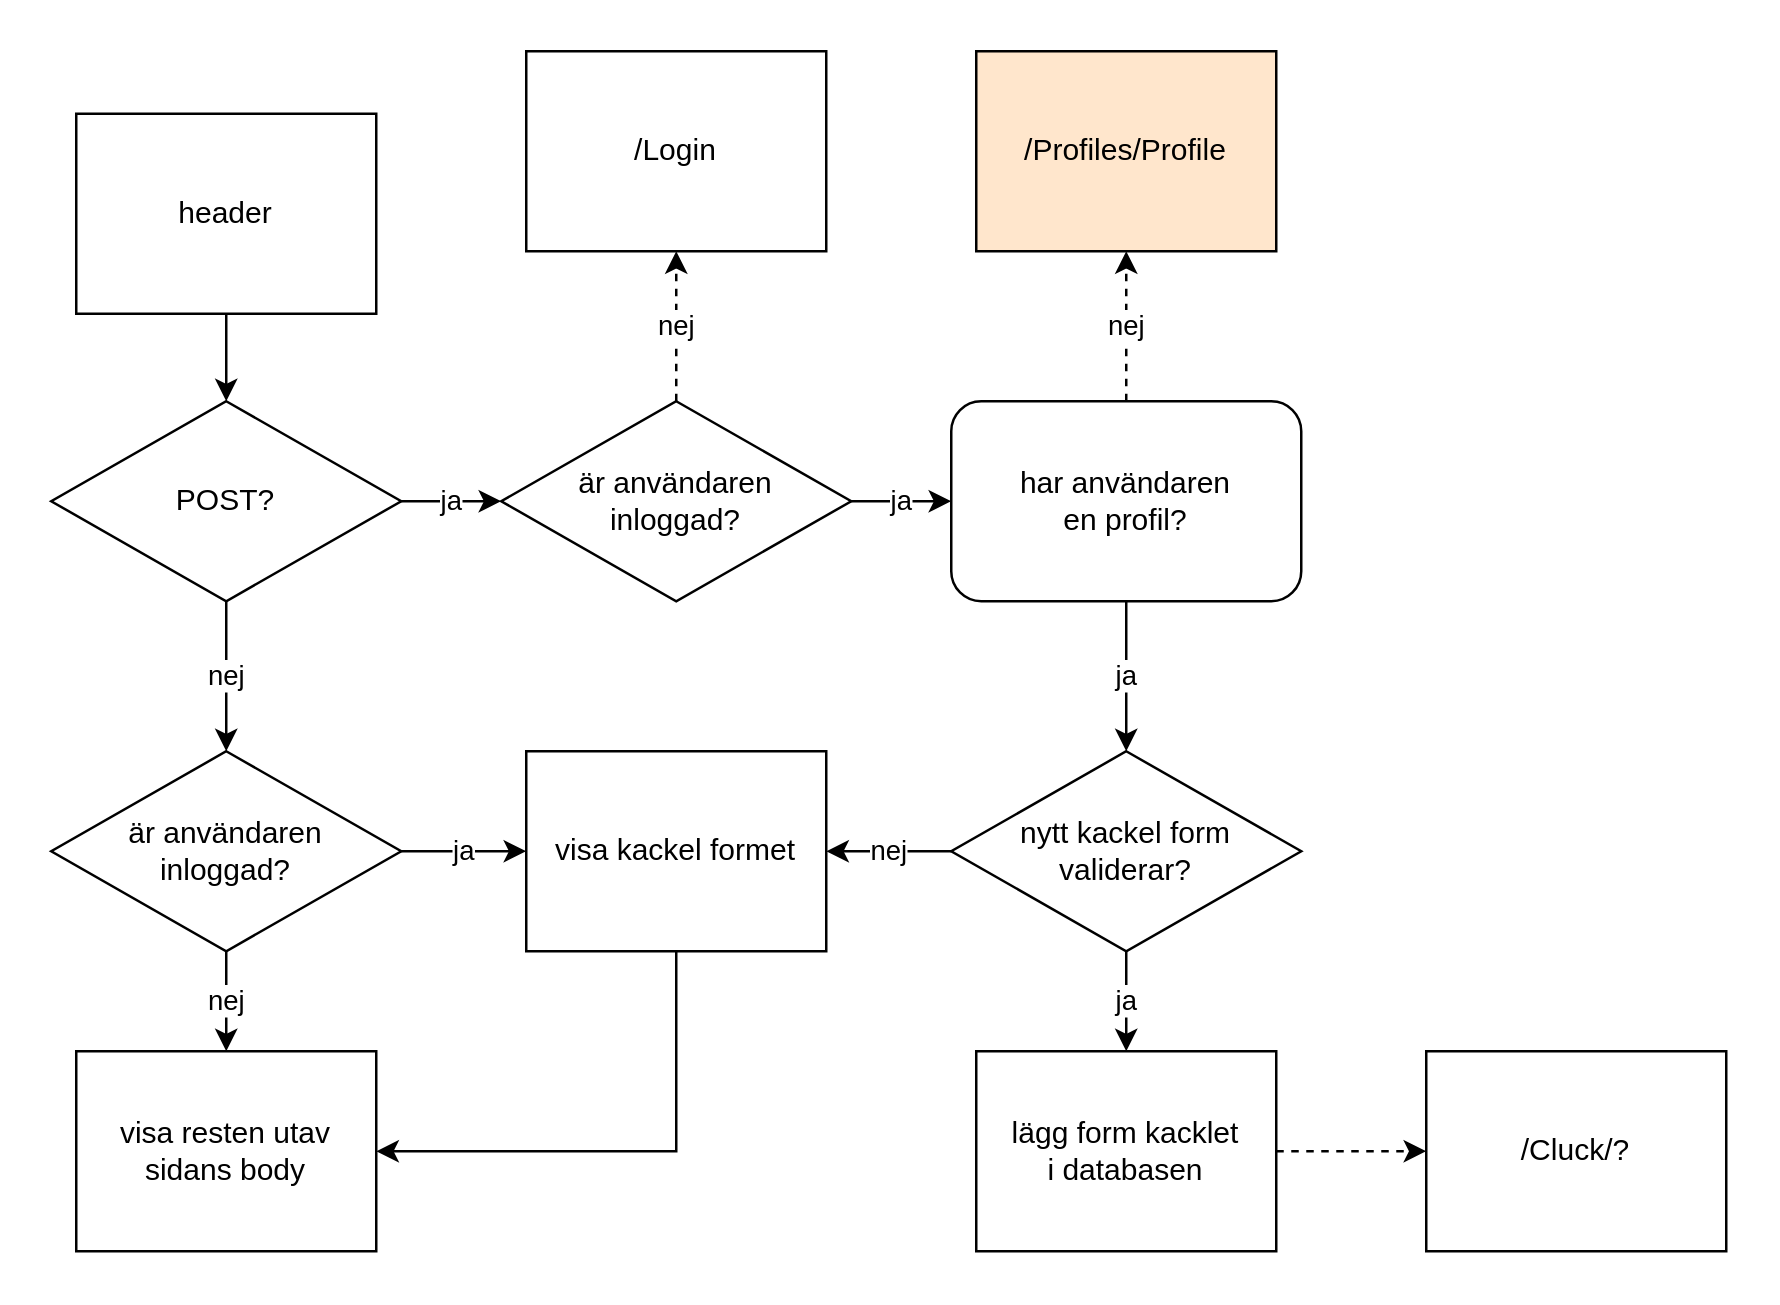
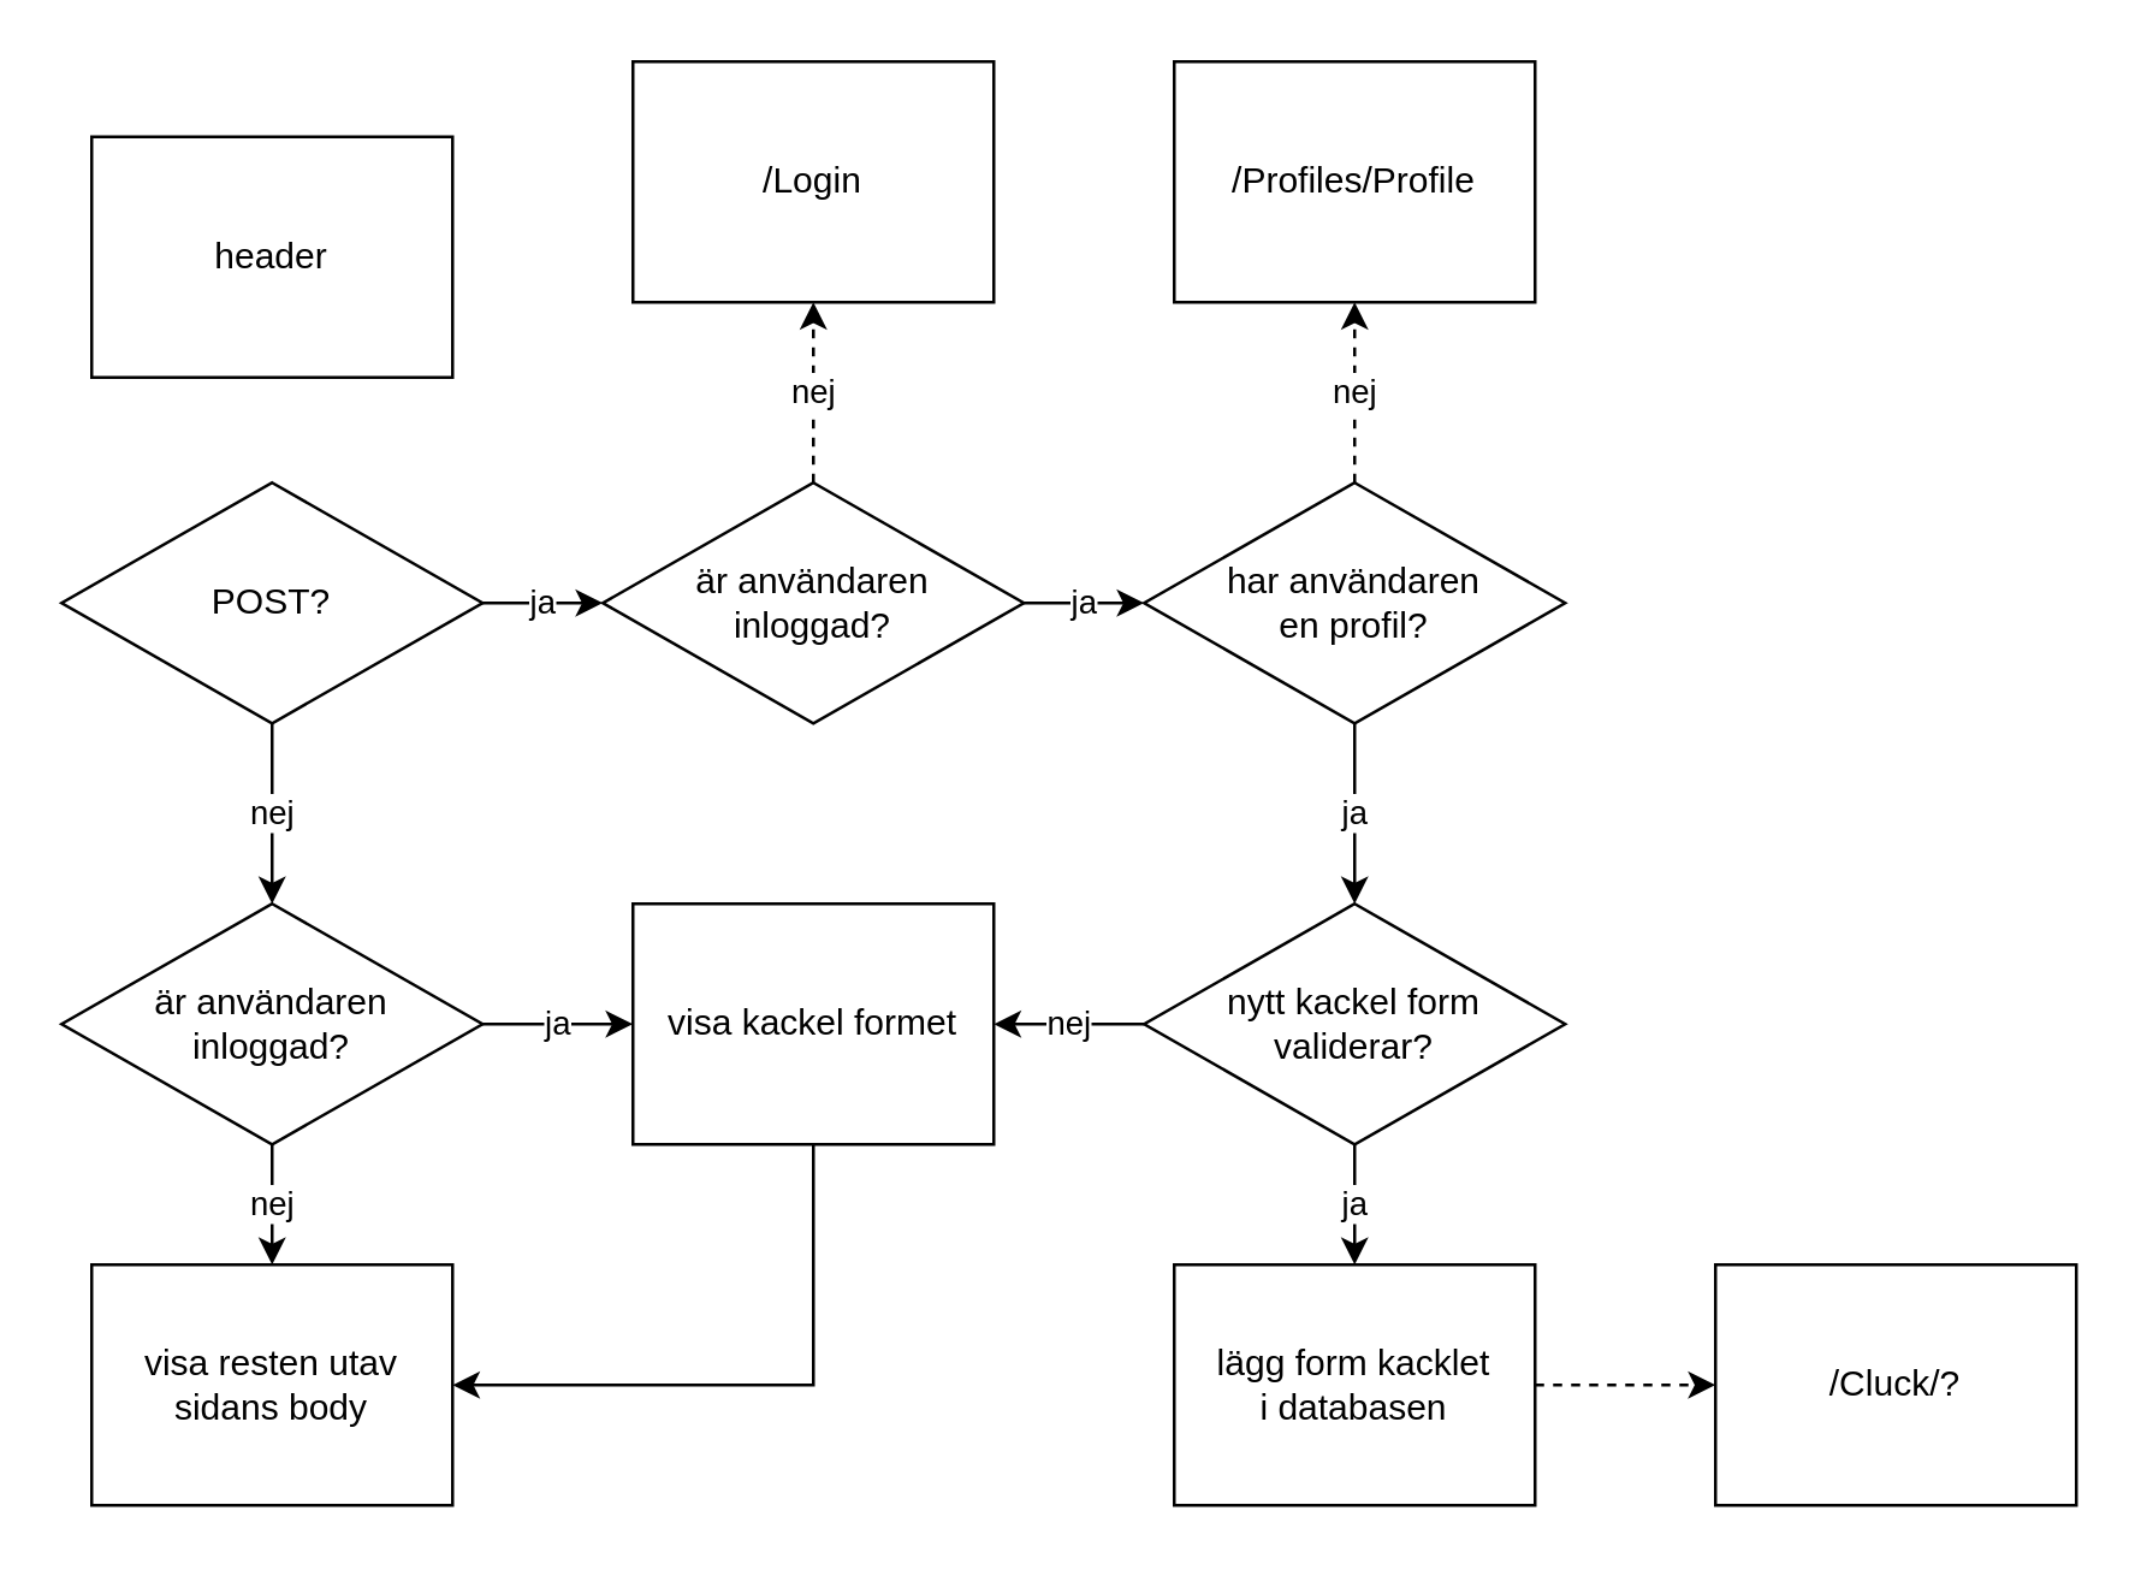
  <mxCell id="0" />
  <mxCell id="1" parent="0" />
- <mxCell id="2" value="" style="edgeStyle=orthogonalEdgeStyle;rounded=0;orthogonalLoop=1;jettySize=auto;html=1;" parent="1" source="3" target="6" edge="1"><mxGeometry relative="1" as="geometry" /></mxCell>
  <mxCell id="3" value="header" style="rounded=0;whiteSpace=wrap;html=1;" parent="1" vertex="1"><mxGeometry x="30" y="45" width="120" height="80" as="geometry" /></mxCell>
  <mxCell id="4" value="ja" style="edgeStyle=orthogonalEdgeStyle;rounded=0;orthogonalLoop=1;jettySize=auto;html=1;" parent="1" source="6" target="12" edge="1"><mxGeometry relative="1" as="geometry" /></mxCell>
  <mxCell id="5" value="nej" style="edgeStyle=orthogonalEdgeStyle;rounded=0;orthogonalLoop=1;jettySize=auto;html=1;" edge="1" parent="1" source="6" target="24"><mxGeometry relative="1" as="geometry" /></mxCell>
  <mxCell id="6" value="POST?" style="rhombus;whiteSpace=wrap;html=1;rounded=0;" parent="1" vertex="1"><mxGeometry x="20" y="160" width="140" height="80" as="geometry" /></mxCell>
  <mxCell id="7" value="ja" style="edgeStyle=orthogonalEdgeStyle;rounded=0;orthogonalLoop=1;jettySize=auto;html=1;" parent="1" source="9" target="21" edge="1"><mxGeometry relative="1" as="geometry" /></mxCell>
  <mxCell id="8" value="nej" style="edgeStyle=orthogonalEdgeStyle;rounded=0;orthogonalLoop=1;jettySize=auto;html=1;entryX=1;entryY=0.5;entryDx=0;entryDy=0;" parent="1" source="9" target="17" edge="1"><mxGeometry relative="1" as="geometry"><Array as="points" /></mxGeometry></mxCell>
  <mxCell id="9" value="nytt kackel form&lt;br&gt;validerar?" style="rhombus;whiteSpace=wrap;html=1;rounded=0;" parent="1" vertex="1"><mxGeometry x="380" y="300" width="140" height="80" as="geometry" /></mxCell>
  <mxCell id="10" value="ja" style="edgeStyle=orthogonalEdgeStyle;rounded=0;orthogonalLoop=1;jettySize=auto;html=1;" parent="1" source="12" target="15" edge="1"><mxGeometry relative="1" as="geometry" /></mxCell>
  <mxCell id="11" value="nej" style="edgeStyle=orthogonalEdgeStyle;rounded=0;orthogonalLoop=1;jettySize=auto;html=1;dashed=1;" parent="1" source="12" target="18" edge="1"><mxGeometry relative="1" as="geometry" /></mxCell>
  <mxCell id="12" value="är användaren&lt;br&gt;inloggad?" style="rhombus;whiteSpace=wrap;html=1;rounded=0;" parent="1" vertex="1"><mxGeometry x="200" y="160" width="140" height="80" as="geometry" /></mxCell>
  <mxCell id="13" value="ja" style="edgeStyle=orthogonalEdgeStyle;rounded=0;orthogonalLoop=1;jettySize=auto;html=1;" parent="1" source="15" target="9" edge="1"><mxGeometry relative="1" as="geometry" /></mxCell>
  <mxCell id="14" value="nej" style="edgeStyle=orthogonalEdgeStyle;rounded=0;orthogonalLoop=1;jettySize=auto;html=1;dashed=1;" parent="1" source="15" target="19" edge="1"><mxGeometry relative="1" as="geometry" /></mxCell>
- <mxCell id="15" value="har användaren&lt;br&gt;en profil?" style="whiteSpace=wrap;html=1;rounded=1;" parent="1" vertex="1"><mxGeometry x="380" y="160" width="140" height="80" as="geometry" /></mxCell>
+ <mxCell id="15" value="har användaren&lt;br&gt;en profil?" style="rhombus;whiteSpace=wrap;html=1;rounded=0;" parent="1" vertex="1"><mxGeometry x="380" y="160" width="140" height="80" as="geometry" /></mxCell>
  <mxCell id="16" style="edgeStyle=orthogonalEdgeStyle;rounded=0;orthogonalLoop=1;jettySize=auto;html=1;entryX=1;entryY=0.5;entryDx=0;entryDy=0;" edge="1" parent="1" source="17" target="25"><mxGeometry relative="1" as="geometry"><Array as="points"><mxPoint x="270" y="460" /></Array></mxGeometry></mxCell>
  <mxCell id="17" value="visa kackel formet" style="whiteSpace=wrap;html=1;rounded=0;" parent="1" vertex="1"><mxGeometry x="210" y="300" width="120" height="80" as="geometry" /></mxCell>
  <mxCell id="18" value="/Login" style="whiteSpace=wrap;html=1;rounded=0;" parent="1" vertex="1"><mxGeometry x="210" y="20" width="120" height="80" as="geometry" /></mxCell>
- <mxCell id="19" value="/Profiles/Profile" style="whiteSpace=wrap;html=1;rounded=0;fillColor=#ffe6cc;" parent="1" vertex="1"><mxGeometry x="390" y="20" width="120" height="80" as="geometry" /></mxCell>
+ <mxCell id="19" value="/Profiles/Profile" style="whiteSpace=wrap;html=1;rounded=0;" parent="1" vertex="1"><mxGeometry x="390" y="20" width="120" height="80" as="geometry" /></mxCell>
  <mxCell id="20" value="" style="edgeStyle=orthogonalEdgeStyle;rounded=0;orthogonalLoop=1;jettySize=auto;html=1;dashed=1;" edge="1" parent="1" source="21" target="26"><mxGeometry relative="1" as="geometry" /></mxCell>
  <mxCell id="21" value="lägg form kacklet&lt;br&gt;i databasen" style="whiteSpace=wrap;html=1;rounded=0;" parent="1" vertex="1"><mxGeometry x="390" y="420" width="120" height="80" as="geometry" /></mxCell>
  <mxCell id="22" value="ja" style="edgeStyle=orthogonalEdgeStyle;rounded=0;orthogonalLoop=1;jettySize=auto;html=1;entryX=0;entryY=0.5;entryDx=0;entryDy=0;" edge="1" parent="1" source="24" target="17"><mxGeometry relative="1" as="geometry" /></mxCell>
  <mxCell id="23" value="nej" style="edgeStyle=orthogonalEdgeStyle;rounded=0;orthogonalLoop=1;jettySize=auto;html=1;" edge="1" parent="1" source="24" target="25"><mxGeometry relative="1" as="geometry" /></mxCell>
  <mxCell id="24" value="är användaren&lt;br&gt;inloggad?" style="rhombus;whiteSpace=wrap;html=1;rounded=0;" vertex="1" parent="1"><mxGeometry x="20" y="300" width="140" height="80" as="geometry" /></mxCell>
  <mxCell id="25" value="visa resten utav&lt;br&gt;sidans body" style="whiteSpace=wrap;html=1;rounded=0;" vertex="1" parent="1"><mxGeometry x="30" y="420" width="120" height="80" as="geometry" /></mxCell>
  <mxCell id="26" value="/Cluck/?" style="whiteSpace=wrap;html=1;rounded=0;" vertex="1" parent="1"><mxGeometry x="570" y="420" width="120" height="80" as="geometry" /></mxCell>
